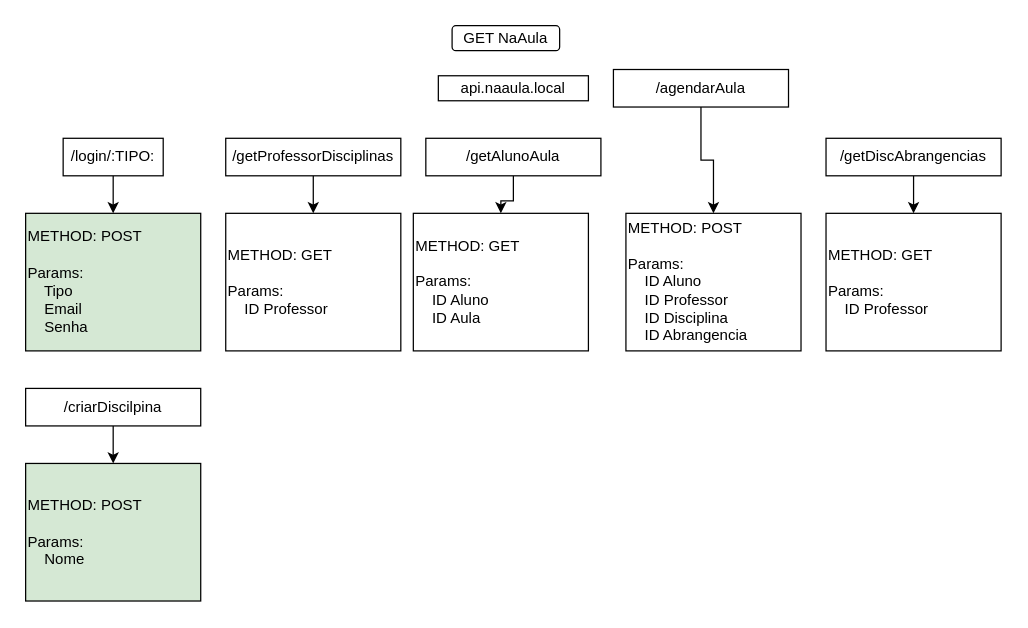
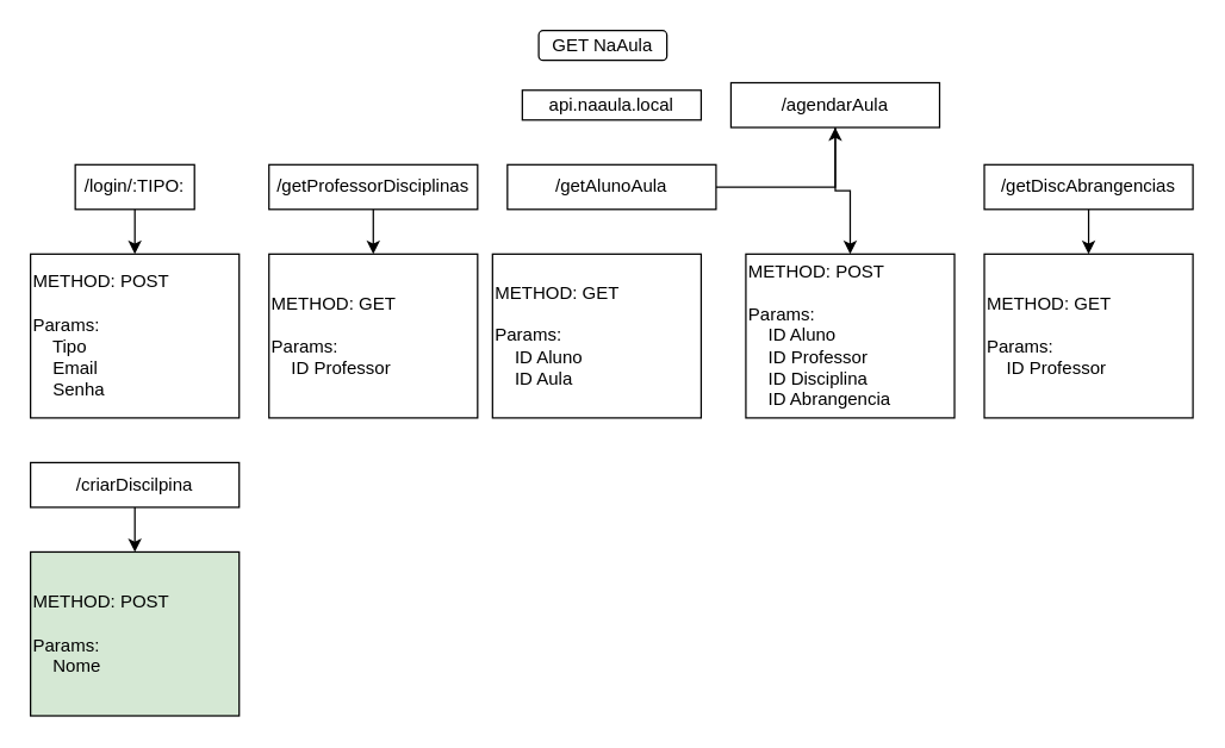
  <mxCell id="0" />
  <mxCell id="1" parent="0" />
  <mxCell id="2" value="GET NaAula" style="rounded=1;whiteSpace=wrap;html=1;fontSize=12;glass=0;strokeWidth=1;shadow=0;" parent="1" vertex="1"><mxGeometry x="361" y="20" width="86" height="20" as="geometry" /></mxCell>
  <mxCell id="3" style="edgeStyle=orthogonalEdgeStyle;rounded=0;orthogonalLoop=1;jettySize=auto;html=1;entryX=0.5;entryY=0;entryDx=0;entryDy=0;" edge="1" parent="1" source="4" target="9"><mxGeometry relative="1" as="geometry" /></mxCell>
  <mxCell id="4" value="/login/:TIPO:" style="rounded=0;whiteSpace=wrap;html=1;" vertex="1" parent="1"><mxGeometry x="50" y="110" width="80" height="30" as="geometry" /></mxCell>
  <mxCell id="5" value="api.naaula.local" style="rounded=0;whiteSpace=wrap;html=1;" vertex="1" parent="1"><mxGeometry x="350" y="60" width="120" height="20" as="geometry" /></mxCell>
  <mxCell id="6" style="edgeStyle=orthogonalEdgeStyle;rounded=0;orthogonalLoop=1;jettySize=auto;html=1;entryX=0.5;entryY=0;entryDx=0;entryDy=0;" edge="1" parent="1" source="7" target="8"><mxGeometry relative="1" as="geometry" /></mxCell>
  <mxCell id="7" value="/getProfessorDisciplinas" style="rounded=0;whiteSpace=wrap;html=1;" vertex="1" parent="1"><mxGeometry x="180" y="110" width="140" height="30" as="geometry" /></mxCell>
  <mxCell id="8" value="&lt;span&gt;METHOD: GET&lt;/span&gt;&lt;br&gt;&lt;br&gt;&lt;span&gt;Params:&lt;/span&gt;&lt;br&gt;&lt;span&gt;&amp;nbsp; &amp;nbsp; ID Professor&lt;/span&gt;" style="rounded=0;whiteSpace=wrap;html=1;align=left;" vertex="1" parent="1"><mxGeometry x="180" y="170" width="140" height="110" as="geometry" /></mxCell>
- <mxCell id="9" value="&lt;span&gt;METHOD: POST&lt;/span&gt;&lt;br&gt;&lt;br&gt;&lt;span&gt;Params:&lt;/span&gt;&lt;br&gt;&lt;span&gt;&amp;nbsp; &amp;nbsp; Tipo&lt;/span&gt;&lt;br&gt;&amp;nbsp; &amp;nbsp; Email&lt;br&gt;&amp;nbsp; &amp;nbsp; Senha" style="rounded=0;whiteSpace=wrap;html=1;align=left;fillColor=#d5e8d4;" vertex="1" parent="1"><mxGeometry x="20" y="170" width="140" height="110" as="geometry" /></mxCell>
- <mxCell id="10" style="edgeStyle=orthogonalEdgeStyle;rounded=0;orthogonalLoop=1;jettySize=auto;html=1;entryX=0.5;entryY=0;entryDx=0;entryDy=0;" edge="1" parent="1" source="11" target="12"><mxGeometry relative="1" as="geometry" /></mxCell>
+ <mxCell id="9" value="&lt;span&gt;METHOD: POST&lt;/span&gt;&lt;br&gt;&lt;br&gt;&lt;span&gt;Params:&lt;/span&gt;&lt;br&gt;&lt;span&gt;&amp;nbsp; &amp;nbsp; Tipo&lt;/span&gt;&lt;br&gt;&amp;nbsp; &amp;nbsp; Email&lt;br&gt;&amp;nbsp; &amp;nbsp; Senha" style="rounded=0;whiteSpace=wrap;html=1;align=left;" vertex="1" parent="1"><mxGeometry x="20" y="170" width="140" height="110" as="geometry" /></mxCell>
+ <mxCell id="10" style="edgeStyle=orthogonalEdgeStyle;rounded=0;orthogonalLoop=1;jettySize=auto;html=1;" edge="1" parent="1" source="11" target="14"><mxGeometry relative="1" as="geometry" /></mxCell>
  <mxCell id="11" value="/getAlunoAula" style="rounded=0;whiteSpace=wrap;html=1;" vertex="1" parent="1"><mxGeometry x="340" y="110" width="140" height="30" as="geometry" /></mxCell>
  <mxCell id="12" value="&lt;span&gt;METHOD: GET&lt;/span&gt;&lt;br&gt;&lt;br&gt;&lt;span&gt;Params:&lt;/span&gt;&lt;br&gt;&lt;span&gt;&amp;nbsp; &amp;nbsp; ID Aluno&lt;/span&gt;&lt;br&gt;&lt;span&gt;&amp;nbsp; &amp;nbsp; ID Aula&lt;/span&gt;" style="rounded=0;whiteSpace=wrap;html=1;align=left;" vertex="1" parent="1"><mxGeometry x="330" y="170" width="140" height="110" as="geometry" /></mxCell>
  <mxCell id="13" style="edgeStyle=orthogonalEdgeStyle;rounded=0;orthogonalLoop=1;jettySize=auto;html=1;" edge="1" parent="1" source="14" target="15"><mxGeometry relative="1" as="geometry" /></mxCell>
  <mxCell id="14" value="/agendarAula" style="rounded=0;whiteSpace=wrap;html=1;" vertex="1" parent="1"><mxGeometry x="490" y="55" width="140" height="30" as="geometry" /></mxCell>
  <mxCell id="15" value="&lt;span&gt;METHOD: POST&lt;/span&gt;&lt;br&gt;&lt;br&gt;&lt;span&gt;Params:&lt;/span&gt;&lt;br&gt;&lt;span&gt;&amp;nbsp; &amp;nbsp; ID Aluno&lt;/span&gt;&lt;br&gt;&lt;span&gt;&amp;nbsp; &amp;nbsp; ID Professor&lt;br&gt;&amp;nbsp; &amp;nbsp; ID Disciplina&lt;br&gt;&amp;nbsp; &amp;nbsp; ID Abrangencia&lt;br&gt;&lt;/span&gt;" style="rounded=0;whiteSpace=wrap;html=1;align=left;" vertex="1" parent="1"><mxGeometry x="500" y="170" width="140" height="110" as="geometry" /></mxCell>
  <mxCell id="16" style="edgeStyle=orthogonalEdgeStyle;rounded=0;orthogonalLoop=1;jettySize=auto;html=1;entryX=0.5;entryY=0;entryDx=0;entryDy=0;" edge="1" parent="1" source="17" target="18"><mxGeometry relative="1" as="geometry" /></mxCell>
  <mxCell id="17" value="/getDiscAbrangencias" style="rounded=0;whiteSpace=wrap;html=1;" vertex="1" parent="1"><mxGeometry x="660" y="110" width="140" height="30" as="geometry" /></mxCell>
  <mxCell id="18" value="&lt;span&gt;METHOD: GET&lt;/span&gt;&lt;br&gt;&lt;br&gt;&lt;span&gt;Params:&lt;/span&gt;&lt;br&gt;&lt;span&gt;&amp;nbsp; &amp;nbsp; ID Professor&lt;/span&gt;" style="rounded=0;whiteSpace=wrap;html=1;align=left;" vertex="1" parent="1"><mxGeometry x="660" y="170" width="140" height="110" as="geometry" /></mxCell>
  <mxCell id="19" style="edgeStyle=orthogonalEdgeStyle;rounded=0;orthogonalLoop=1;jettySize=auto;html=1;entryX=0.5;entryY=0;entryDx=0;entryDy=0;" edge="1" parent="1" source="20" target="21"><mxGeometry relative="1" as="geometry" /></mxCell>
  <mxCell id="20" value="/criarDiscilpina" style="rounded=0;whiteSpace=wrap;html=1;" vertex="1" parent="1"><mxGeometry x="20" y="310" width="140" height="30" as="geometry" /></mxCell>
  <mxCell id="21" value="&lt;span&gt;METHOD: POST&lt;/span&gt;&lt;br&gt;&lt;br&gt;&lt;span&gt;Params:&lt;/span&gt;&lt;br&gt;&lt;span&gt;&amp;nbsp; &amp;nbsp; Nome&lt;/span&gt;" style="rounded=0;whiteSpace=wrap;html=1;align=left;fillColor=#d5e8d4;" vertex="1" parent="1"><mxGeometry x="20" y="370" width="140" height="110" as="geometry" /></mxCell>
